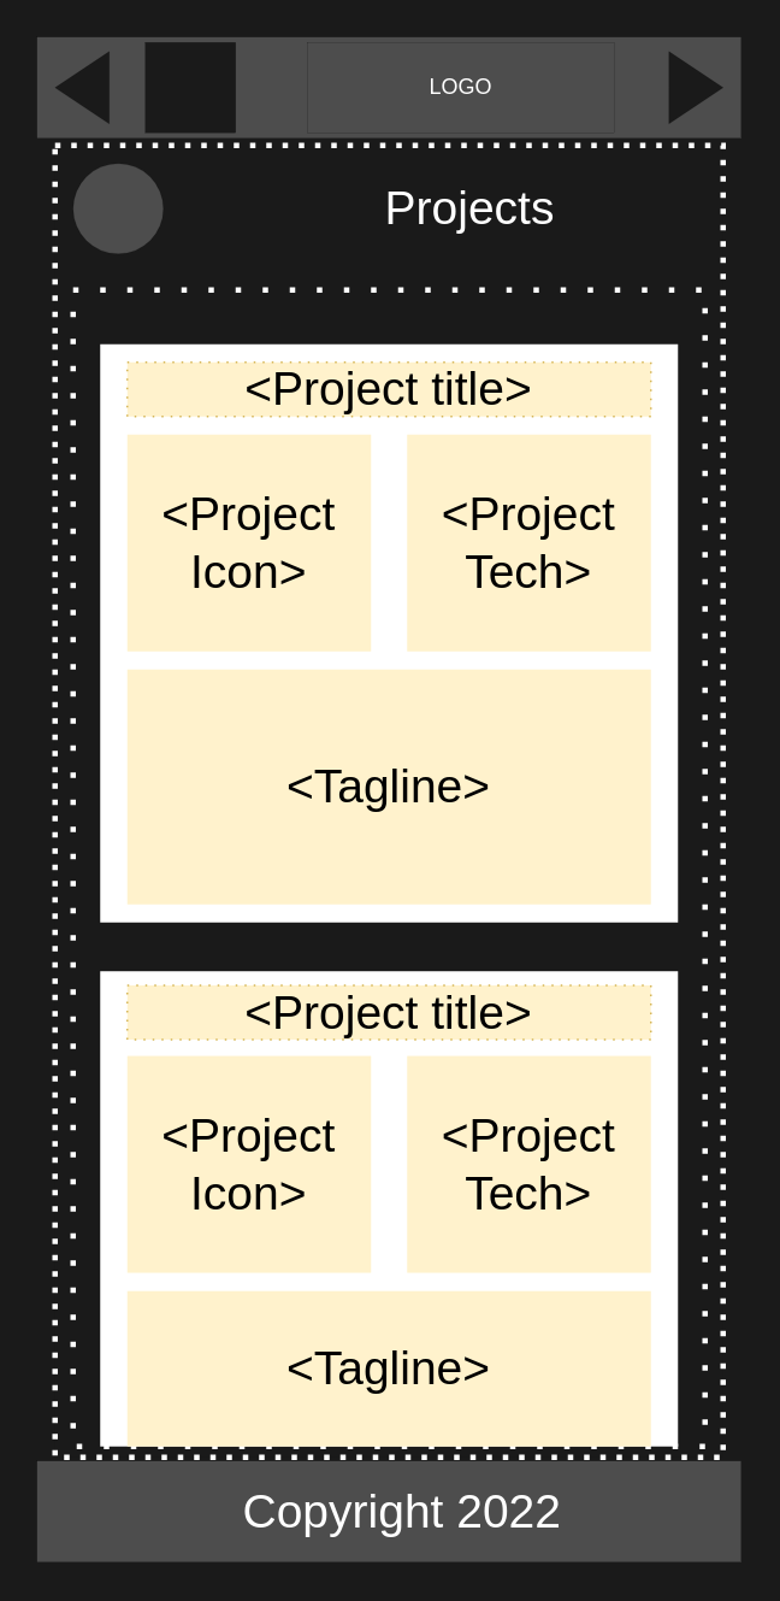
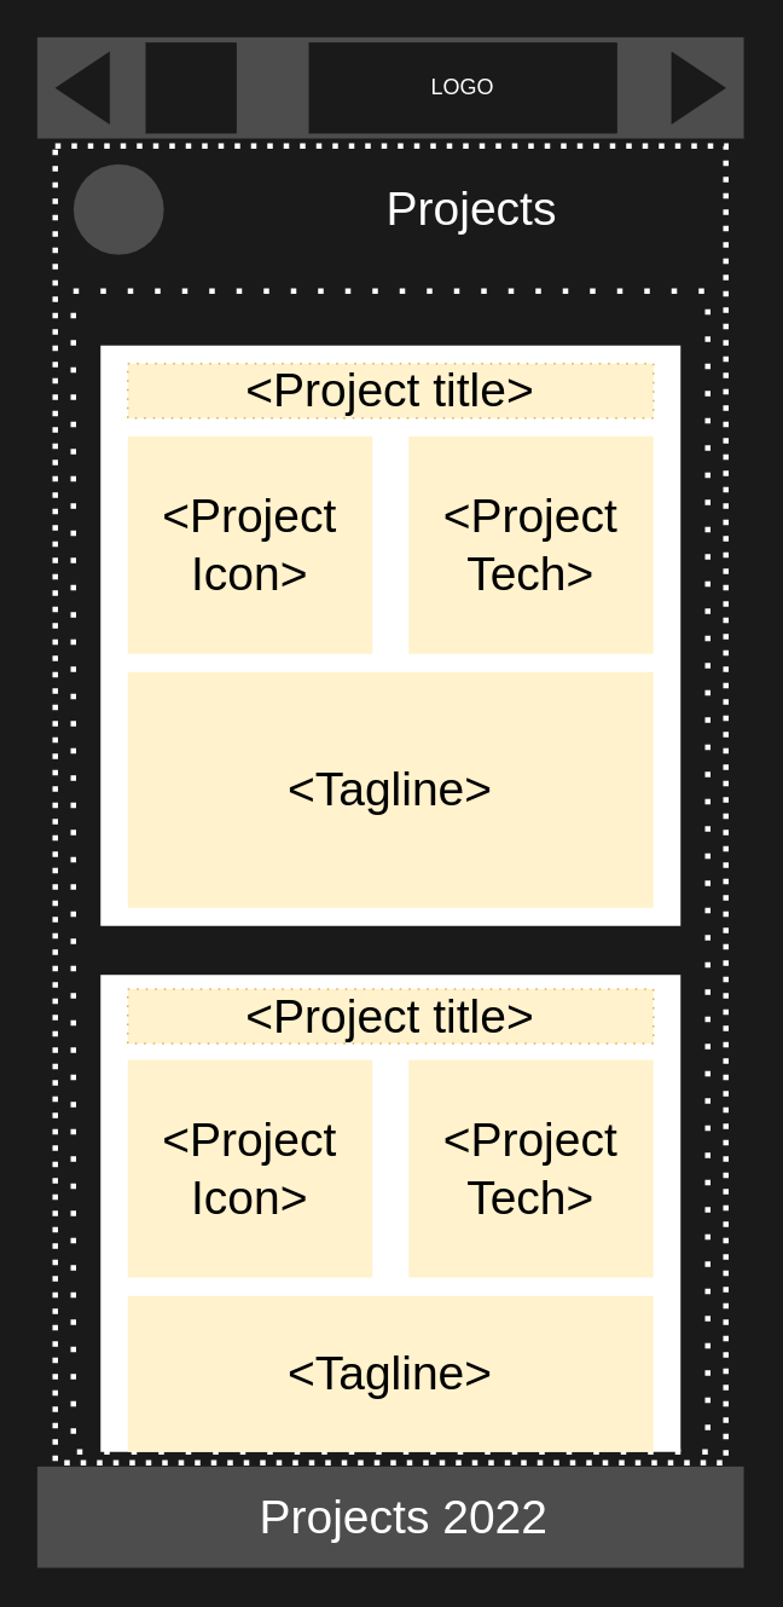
  <mxCell id="0" />
  <mxCell id="1" parent="0" />
  <mxCell id="2" value="" style="rounded=0;whiteSpace=wrap;html=1;labelBackgroundColor=none;fontColor=#FFFFFF;strokeWidth=3;fillColor=#1A1A1A;dashed=1;dashPattern=1 2;strokeColor=#FFFFFF;" vertex="1" parent="1"><mxGeometry x="30" y="80" width="370" height="726" as="geometry" /></mxCell>
  <mxCell id="3" value="" style="rounded=0;whiteSpace=wrap;html=1;fillColor=#4D4D4D;strokeWidth=0;" vertex="1" parent="1"><mxGeometry x="20" y="808" width="390" height="56" as="geometry" /></mxCell>
  <mxCell id="4" value="" style="rounded=0;whiteSpace=wrap;html=1;fillColor=#4D4D4D;strokeWidth=0;" vertex="1" parent="1"><mxGeometry x="20" width="390" height="56" as="geometry" y="20" /></mxCell>
  <mxCell id="5" value="" style="triangle;whiteSpace=wrap;html=1;rounded=0;strokeWidth=0;fillColor=#1A1A1A;" vertex="1" parent="1"><mxGeometry x="370" y="28" width="30" height="40" as="geometry" /></mxCell>
  <mxCell id="6" value="" style="triangle;whiteSpace=wrap;html=1;rounded=0;strokeWidth=0;fillColor=#1A1A1A;rotation=-180;" vertex="1" parent="1"><mxGeometry x="30" y="28" width="30" height="40" as="geometry" /></mxCell>
  <mxCell id="7" value="" style="rounded=0;whiteSpace=wrap;html=1;strokeWidth=0;fillColor=#1A1A1A;" vertex="1" parent="1"><mxGeometry x="80" y="23" width="50" height="50" as="geometry" /></mxCell>
- <mxCell id="8" value="LOGO" style="rounded=0;whiteSpace=wrap;html=1;strokeWidth=0;fillColor=#4d4d4d;labelBackgroundColor=none;fontColor=#FFFFFF;" vertex="1" parent="1"><mxGeometry x="170" y="23" width="170" height="50" as="geometry" /></mxCell>
+ <mxCell id="8" value="LOGO" style="rounded=0;whiteSpace=wrap;html=1;strokeWidth=0;fillColor=#1A1A1A;labelBackgroundColor=none;fontColor=#FFFFFF;" vertex="1" parent="1"><mxGeometry x="170" y="23" width="170" height="50" as="geometry" /></mxCell>
  <mxCell id="9" value="" style="ellipse;whiteSpace=wrap;html=1;aspect=fixed;rounded=0;labelBackgroundColor=none;fontColor=#FFFFFF;strokeWidth=0;fillColor=#4D4D4D;" vertex="1" parent="1"><mxGeometry x="40" y="90" width="50" height="50" as="geometry" /></mxCell>
  <mxCell id="10" value="" style="rounded=0;whiteSpace=wrap;html=1;labelBackgroundColor=none;strokeWidth=3;dashed=1;fillColor=none;strokeColor=#FFFFFF;dashPattern=1 4;" vertex="1" parent="1"><mxGeometry x="40" y="160" width="350" height="640" as="geometry" /></mxCell>
  <mxCell id="11" value="Projects" style="text;html=1;strokeColor=none;fillColor=none;align=center;verticalAlign=middle;whiteSpace=wrap;rounded=0;dashed=1;dashPattern=1 2;labelBackgroundColor=none;fontColor=#FFFFFF;fontSize=26;" vertex="1" parent="1"><mxGeometry x="150" y="90" width="220" height="50" as="geometry" /></mxCell>
- <mxCell id="12" value="Copyright 2022" style="text;html=1;strokeColor=none;fillColor=none;align=center;verticalAlign=middle;whiteSpace=wrap;rounded=0;dashed=1;dashPattern=1 4;labelBackgroundColor=none;fontSize=26;fontColor=#FFFFFF;" vertex="1" parent="1"><mxGeometry x="55" y="821" width="335" height="30" as="geometry" /></mxCell>
+ <mxCell id="12" value="Projects 2022" style="text;html=1;strokeColor=none;fillColor=none;align=center;verticalAlign=middle;whiteSpace=wrap;rounded=0;dashed=1;dashPattern=1 4;labelBackgroundColor=none;fontSize=26;fontColor=#FFFFFF;" vertex="1" parent="1"><mxGeometry x="55" y="821" width="335" height="30" as="geometry" /></mxCell>
  <mxCell id="13" value="" style="group" vertex="1" connectable="0" parent="1"><mxGeometry x="55" y="536.99" width="320" height="263.01" as="geometry" /></mxCell>
  <mxCell id="14" value="" style="rounded=0;whiteSpace=wrap;html=1;dashed=1;dashPattern=1 2;labelBackgroundColor=none;strokeWidth=5;strokeColor=none;" vertex="1" parent="13"><mxGeometry width="320" height="263" as="geometry" /></mxCell>
  <mxCell id="15" value="&amp;lt;Project Icon&amp;gt;" style="rounded=0;whiteSpace=wrap;html=1;dashed=1;dashPattern=1 4;labelBackgroundColor=none;fontSize=26;strokeColor=none;strokeWidth=5;fillColor=#fff2cc;" vertex="1" parent="13"><mxGeometry x="15" y="46.88" width="135" height="120" as="geometry" /></mxCell>
  <mxCell id="16" value="&amp;lt;Project Tech&amp;gt;" style="rounded=0;whiteSpace=wrap;html=1;dashed=1;dashPattern=1 4;labelBackgroundColor=none;fontSize=26;strokeColor=none;strokeWidth=5;fillColor=#fff2cc;" vertex="1" parent="13"><mxGeometry x="170" y="46.88" width="135" height="120" as="geometry" /></mxCell>
  <mxCell id="17" value="&amp;lt;Project title&amp;gt;" style="text;html=1;strokeColor=#d6b656;fillColor=#fff2cc;align=center;verticalAlign=middle;whiteSpace=wrap;rounded=0;dashed=1;dashPattern=1 4;labelBackgroundColor=none;fontSize=26;" vertex="1" parent="13"><mxGeometry x="15" y="7.812" width="290" height="30" as="geometry" /></mxCell>
  <mxCell id="18" value="&amp;lt;Tagline&amp;gt;" style="rounded=0;whiteSpace=wrap;html=1;dashed=1;dashPattern=1 4;labelBackgroundColor=none;fontSize=26;strokeColor=none;strokeWidth=5;fillColor=#fff2cc;" vertex="1" parent="13"><mxGeometry x="15" y="177" width="290" height="86" as="geometry" /></mxCell>
  <mxCell id="19" value="" style="group" vertex="1" connectable="0" parent="1"><mxGeometry x="55" y="190" width="320" height="320" as="geometry" /></mxCell>
  <mxCell id="20" value="" style="rounded=0;whiteSpace=wrap;html=1;dashed=1;dashPattern=1 2;labelBackgroundColor=none;strokeWidth=5;strokeColor=none;" vertex="1" parent="19"><mxGeometry width="320" height="320" as="geometry" /></mxCell>
  <mxCell id="21" value="&amp;lt;Project Icon&amp;gt;" style="rounded=0;whiteSpace=wrap;html=1;dashed=1;dashPattern=1 4;labelBackgroundColor=none;fontSize=26;strokeColor=none;strokeWidth=5;fillColor=#fff2cc;" vertex="1" parent="19"><mxGeometry x="15" y="50" width="135" height="120" as="geometry" /></mxCell>
  <mxCell id="22" value="&amp;lt;Project Tech&amp;gt;" style="rounded=0;whiteSpace=wrap;html=1;dashed=1;dashPattern=1 4;labelBackgroundColor=none;fontSize=26;strokeColor=none;strokeWidth=5;fillColor=#fff2cc;" vertex="1" parent="19"><mxGeometry x="170" y="50" width="135" height="120" as="geometry" /></mxCell>
  <mxCell id="23" value="&amp;lt;Project title&amp;gt;" style="text;html=1;strokeColor=#d6b656;fillColor=#fff2cc;align=center;verticalAlign=middle;whiteSpace=wrap;rounded=0;dashed=1;dashPattern=1 4;labelBackgroundColor=none;fontSize=26;" vertex="1" parent="19"><mxGeometry x="15" y="10" width="290" height="30" as="geometry" /></mxCell>
  <mxCell id="24" value="&amp;lt;Tagline&amp;gt;" style="rounded=0;whiteSpace=wrap;html=1;dashed=1;dashPattern=1 4;labelBackgroundColor=none;fontSize=26;strokeColor=none;strokeWidth=5;fillColor=#fff2cc;" vertex="1" parent="19"><mxGeometry x="15" y="180" width="290" height="130" as="geometry" /></mxCell>
